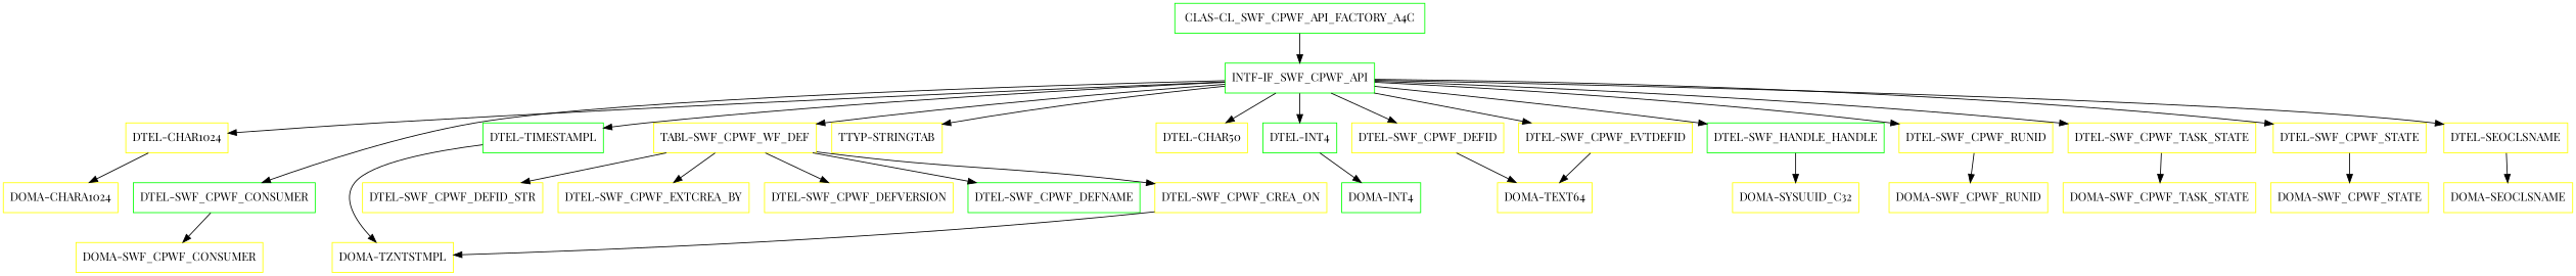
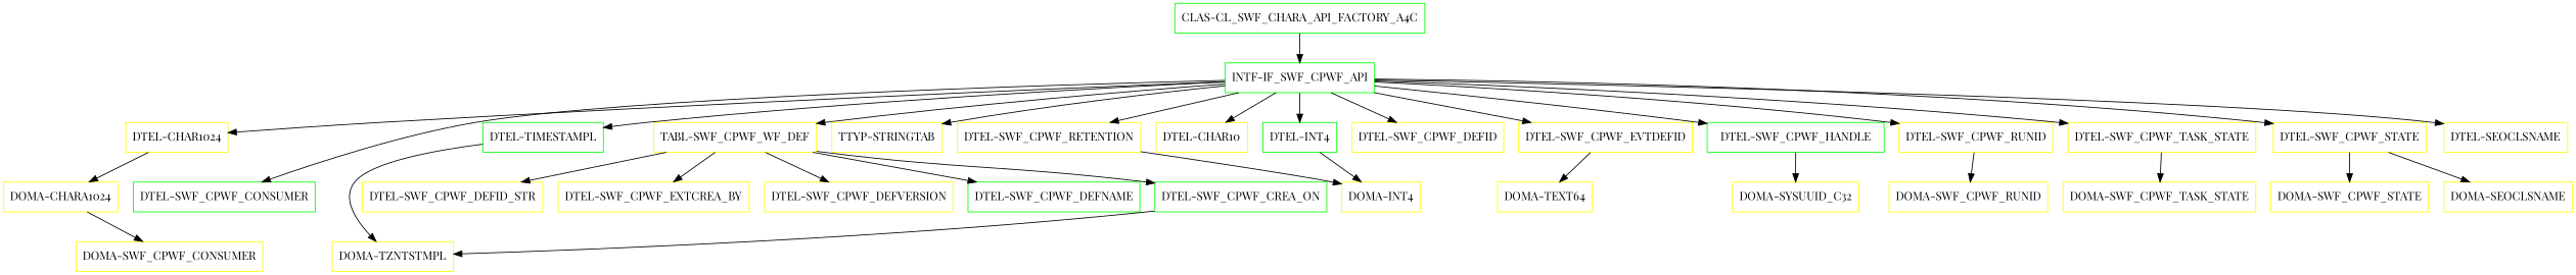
  digraph {
    fontname="Playfair Display"
    node [color=yellow fontname="Playfair Display" shape=box]
    edge [fontname="Playfair Display"]
-   "CLAS-CL_SWF_CPWF_API_FACTORY_A4C" [color=green]
+   "CLAS-CL_SWF_CPWF_API_FACTORY_A4C" [color=green label="CLAS-CL_SWF_CHARA_API_FACTORY_A4C"]
    "INTF-IF_SWF_CPWF_API" [color=green]
    "DTEL-SWF_CPWF_CONSUMER" [color=green]
    "DTEL-INT4" [color=green]
    "DTEL-CHAR1024"
    "TABL-SWF_CPWF_WF_DEF"
    "TTYP-STRINGTAB"
    "DTEL-TIMESTAMPL" [color=green]
-   "DTEL-CHAR50"
+   "DTEL-CHAR50" [label="DTEL-CHAR10"]
    "DTEL-SWF_CPWF_EVTDEFID"
-   "DTEL-SWF_CPWF_HANDLE" [color=green label="DTEL-SWF_HANDLE_HANDLE"]
+   "DTEL-SWF_CPWF_HANDLE" [color=green]
    "DTEL-SWF_CPWF_RUNID"
    "DTEL-SWF_CPWF_DEFID"
    "DTEL-SWF_CPWF_TASK_STATE"
    "DTEL-SWF_CPWF_STATE"
+   "DTEL-SWF_CPWF_RETENTION"
    "DTEL-SEOCLSNAME"
    "DOMA-SWF_CPWF_CONSUMER"
-   "DOMA-INT4" [color=green]
+   "DOMA-INT4"
    "DOMA-CHARA1024"
-   "DTEL-SWF_CPWF_CREA_ON"
+   "DTEL-SWF_CPWF_CREA_ON" [color=green]
    "DTEL-SWF_CPWF_EXTCREA_BY"
    "DTEL-SWF_CPWF_DEFVERSION"
    "DTEL-SWF_CPWF_DEFNAME" [color=green]
    "DTEL-SWF_CPWF_DEFID_STR"
    "DOMA-TZNTSTMPL"
    "DOMA-TEXT64"
    "DOMA-SYSUUID_C32"
    "DOMA-SWF_CPWF_RUNID"
    "DOMA-SWF_CPWF_TASK_STATE"
    "DOMA-SWF_CPWF_STATE"
    "DOMA-SEOCLSNAME"
    "CLAS-CL_SWF_CPWF_API_FACTORY_A4C" -> "INTF-IF_SWF_CPWF_API"
    "INTF-IF_SWF_CPWF_API" -> "DTEL-SWF_CPWF_CONSUMER"
    "INTF-IF_SWF_CPWF_API" -> "DTEL-INT4"
    "INTF-IF_SWF_CPWF_API" -> "DTEL-CHAR1024"
    "INTF-IF_SWF_CPWF_API" -> "TABL-SWF_CPWF_WF_DEF"
    "INTF-IF_SWF_CPWF_API" -> "TTYP-STRINGTAB"
    "INTF-IF_SWF_CPWF_API" -> "DTEL-TIMESTAMPL"
    "INTF-IF_SWF_CPWF_API" -> "DTEL-CHAR50"
    "INTF-IF_SWF_CPWF_API" -> "DTEL-SWF_CPWF_EVTDEFID"
    "INTF-IF_SWF_CPWF_API" -> "DTEL-SWF_CPWF_HANDLE"
    "INTF-IF_SWF_CPWF_API" -> "DTEL-SWF_CPWF_RUNID"
    "INTF-IF_SWF_CPWF_API" -> "DTEL-SWF_CPWF_DEFID"
    "INTF-IF_SWF_CPWF_API" -> "DTEL-SWF_CPWF_TASK_STATE"
    "INTF-IF_SWF_CPWF_API" -> "DTEL-SWF_CPWF_STATE"
+   "INTF-IF_SWF_CPWF_API" -> "DTEL-SWF_CPWF_RETENTION"
    "INTF-IF_SWF_CPWF_API" -> "DTEL-SEOCLSNAME"
-   "DTEL-SWF_CPWF_CONSUMER" -> "DOMA-SWF_CPWF_CONSUMER"
+   "DOMA-CHARA1024" -> "DOMA-SWF_CPWF_CONSUMER"
    "DTEL-INT4" -> "DOMA-INT4"
    "DTEL-CHAR1024" -> "DOMA-CHARA1024"
    "TABL-SWF_CPWF_WF_DEF" -> "DTEL-SWF_CPWF_CREA_ON"
    "TABL-SWF_CPWF_WF_DEF" -> "DTEL-SWF_CPWF_EXTCREA_BY"
    "TABL-SWF_CPWF_WF_DEF" -> "DTEL-SWF_CPWF_DEFVERSION"
    "TABL-SWF_CPWF_WF_DEF" -> "DTEL-SWF_CPWF_DEFNAME"
    "TABL-SWF_CPWF_WF_DEF" -> "DTEL-SWF_CPWF_DEFID_STR"
    "DTEL-TIMESTAMPL" -> "DOMA-TZNTSTMPL"
    "DTEL-SWF_CPWF_EVTDEFID" -> "DOMA-TEXT64"
    "DTEL-SWF_CPWF_HANDLE" -> "DOMA-SYSUUID_C32"
    "DTEL-SWF_CPWF_RUNID" -> "DOMA-SWF_CPWF_RUNID"
-   "DTEL-SWF_CPWF_DEFID" -> "DOMA-TEXT64"
    "DTEL-SWF_CPWF_TASK_STATE" -> "DOMA-SWF_CPWF_TASK_STATE"
    "DTEL-SWF_CPWF_STATE" -> "DOMA-SWF_CPWF_STATE"
-   "DTEL-SEOCLSNAME" -> "DOMA-SEOCLSNAME"
+   "DTEL-SWF_CPWF_RETENTION" -> "DOMA-INT4"
+   "DTEL-SWF_CPWF_STATE" -> "DOMA-SEOCLSNAME"
    "DTEL-SWF_CPWF_CREA_ON" -> "DOMA-TZNTSTMPL"
  }
